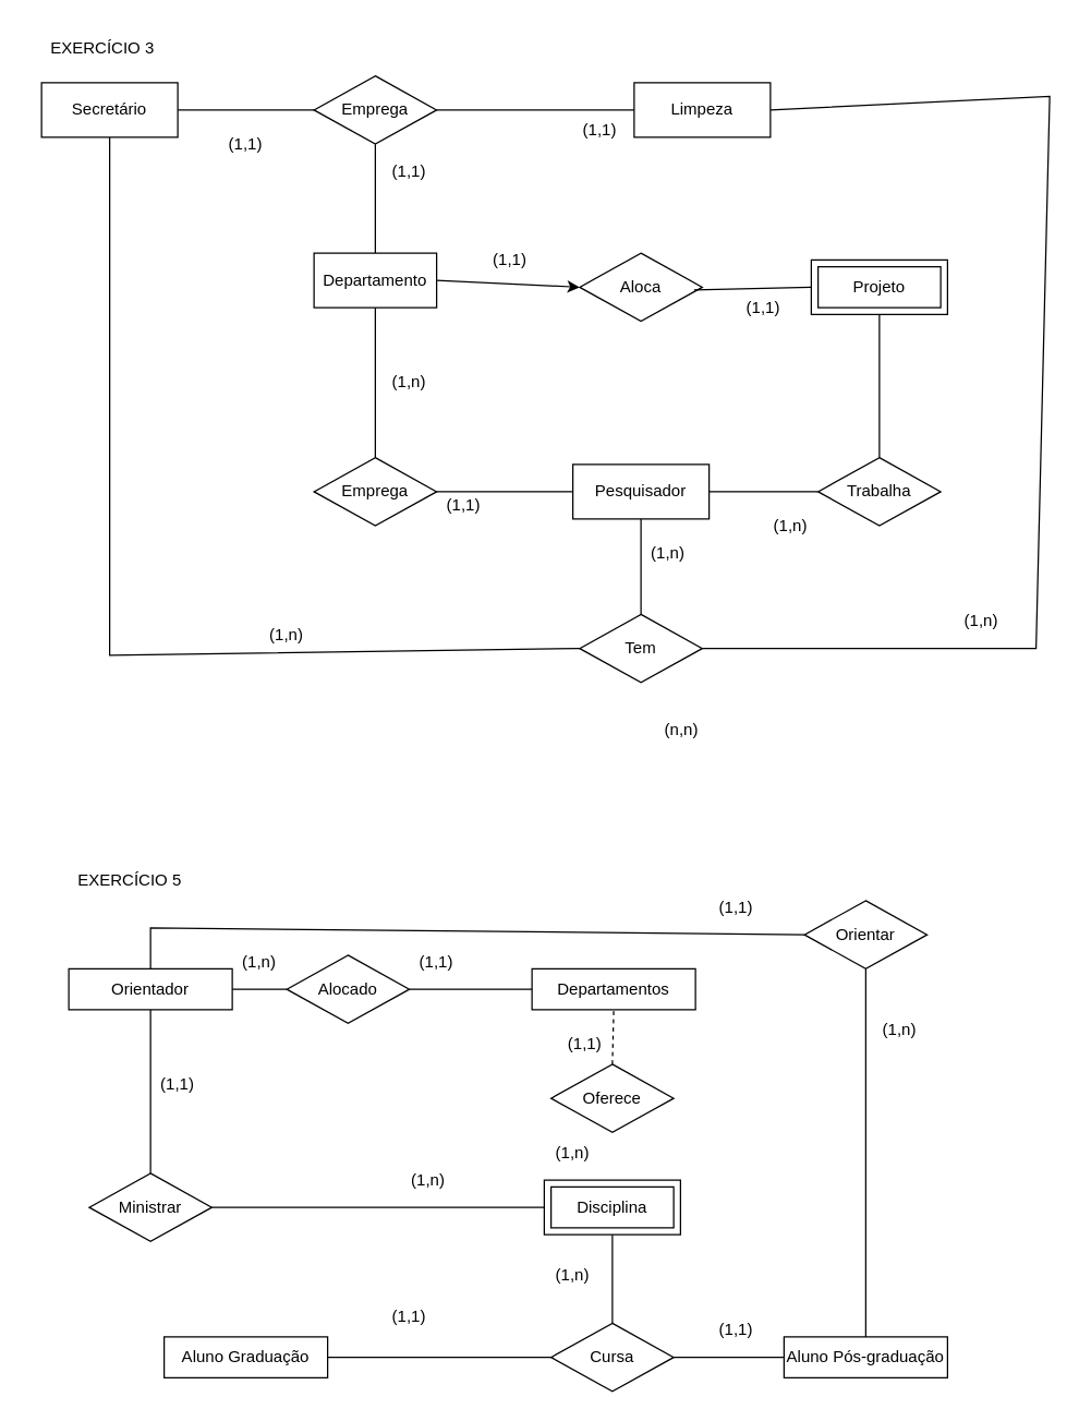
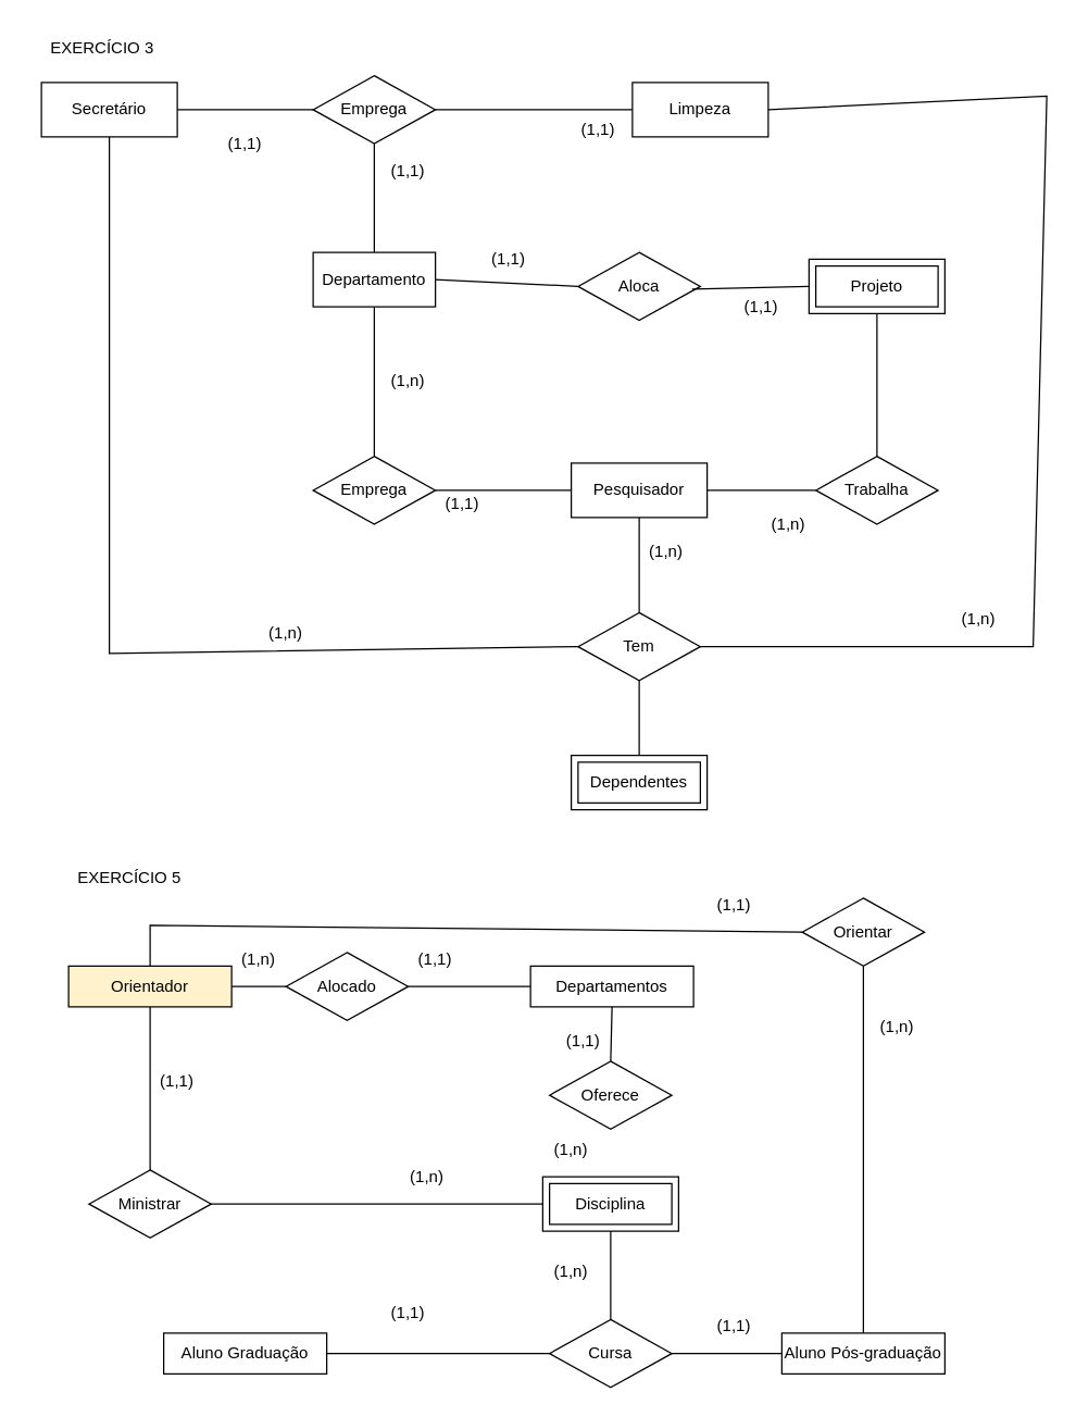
  <mxCell id="0" />
  <mxCell id="1" parent="0" />
  <mxCell id="2" value="EXERCÍCIO 3" style="text;html=1;strokeColor=none;fillColor=none;align=center;verticalAlign=middle;whiteSpace=wrap;rounded=0;" vertex="1" parent="1"><mxGeometry x="20" y="20" width="110" height="30" as="geometry" /></mxCell>
  <mxCell id="3" value="Projeto" style="shape=ext;margin=3;double=1;whiteSpace=wrap;html=1;align=center;" vertex="1" parent="1"><mxGeometry x="595" y="190" width="100" height="40" as="geometry" /></mxCell>
  <mxCell id="4" value="Pesquisador" style="whiteSpace=wrap;html=1;align=center;" vertex="1" parent="1"><mxGeometry x="420" y="340" width="100" height="40" as="geometry" /></mxCell>
  <mxCell id="5" value="Secretário" style="whiteSpace=wrap;html=1;align=center;" vertex="1" parent="1"><mxGeometry x="30" y="60" width="100" height="40" as="geometry" /></mxCell>
  <mxCell id="6" value="Limpeza" style="whiteSpace=wrap;html=1;align=center;" vertex="1" parent="1"><mxGeometry x="465" y="60" width="100" height="40" as="geometry" /></mxCell>
  <mxCell id="7" value="Emprega" style="shape=rhombus;perimeter=rhombusPerimeter;whiteSpace=wrap;html=1;align=center;" vertex="1" parent="1"><mxGeometry x="230" y="55" width="90" height="50" as="geometry" /></mxCell>
  <mxCell id="8" value="Trabalha" style="shape=rhombus;perimeter=rhombusPerimeter;whiteSpace=wrap;html=1;align=center;" vertex="1" parent="1"><mxGeometry x="600" y="335" width="90" height="50" as="geometry" /></mxCell>
  <mxCell id="9" value="" style="endArrow=none;html=1;rounded=0;exitX=1;exitY=0.5;exitDx=0;exitDy=0;entryX=0;entryY=0.5;entryDx=0;entryDy=0;" edge="1" parent="1" source="5" target="7"><mxGeometry relative="1" as="geometry"><mxPoint x="320" y="210" as="sourcePoint" /><mxPoint x="250" y="80" as="targetPoint" /></mxGeometry></mxCell>
  <mxCell id="10" value="" style="endArrow=none;html=1;rounded=0;entryX=0;entryY=0.5;entryDx=0;entryDy=0;exitX=1;exitY=0.5;exitDx=0;exitDy=0;" edge="1" parent="1" source="7" target="6"><mxGeometry relative="1" as="geometry"><mxPoint x="400" y="80" as="sourcePoint" /><mxPoint x="480" y="210" as="targetPoint" /></mxGeometry></mxCell>
  <mxCell id="11" value="" style="endArrow=none;html=1;rounded=0;entryX=0.5;entryY=1;entryDx=0;entryDy=0;exitX=0.5;exitY=0;exitDx=0;exitDy=0;" edge="1" parent="1" source="25" target="7"><mxGeometry relative="1" as="geometry"><mxPoint x="355" y="200" as="sourcePoint" /><mxPoint x="355" y="101.99" as="targetPoint" /></mxGeometry></mxCell>
  <mxCell id="12" value="" style="endArrow=none;html=1;rounded=0;exitX=0.5;exitY=1;exitDx=0;exitDy=0;entryX=0.5;entryY=0;entryDx=0;entryDy=0;" edge="1" parent="1" source="25" target="18"><mxGeometry relative="1" as="geometry"><mxPoint x="355" y="240" as="sourcePoint" /><mxPoint x="470" y="220" as="targetPoint" /></mxGeometry></mxCell>
  <mxCell id="13" value="" style="endArrow=none;html=1;rounded=0;exitX=0.5;exitY=1;exitDx=0;exitDy=0;entryX=0.5;entryY=0;entryDx=0;entryDy=0;" edge="1" parent="1" source="3" target="8"><mxGeometry relative="1" as="geometry"><mxPoint x="320" y="210" as="sourcePoint" /><mxPoint x="480" y="210" as="targetPoint" /></mxGeometry></mxCell>
  <mxCell id="14" value="" style="endArrow=none;html=1;rounded=0;exitX=0;exitY=0.5;exitDx=0;exitDy=0;entryX=1;entryY=0.5;entryDx=0;entryDy=0;" edge="1" parent="1" source="8" target="4"><mxGeometry relative="1" as="geometry"><mxPoint x="320" y="310" as="sourcePoint" /><mxPoint x="480" y="310" as="targetPoint" /></mxGeometry></mxCell>
  <mxCell id="15" value="(1,1)" style="text;html=1;strokeColor=none;fillColor=none;align=center;verticalAlign=middle;whiteSpace=wrap;rounded=0;" vertex="1" parent="1"><mxGeometry x="150" y="90" width="60" height="30" as="geometry" /></mxCell>
  <mxCell id="16" value="(1,1)" style="text;html=1;strokeColor=none;fillColor=none;align=center;verticalAlign=middle;whiteSpace=wrap;rounded=0;" vertex="1" parent="1"><mxGeometry x="410" y="80" width="60" height="30" as="geometry" /></mxCell>
  <mxCell id="17" value="EXERCÍCIO 5" style="text;html=1;strokeColor=none;fillColor=none;align=center;verticalAlign=middle;whiteSpace=wrap;rounded=0;" vertex="1" parent="1"><mxGeometry x="40" y="630" width="110" height="30" as="geometry" /></mxCell>
  <mxCell id="18" value="Emprega" style="shape=rhombus;perimeter=rhombusPerimeter;whiteSpace=wrap;html=1;align=center;" vertex="1" parent="1"><mxGeometry x="230" y="335" width="90" height="50" as="geometry" /></mxCell>
  <mxCell id="19" value="" style="endArrow=none;html=1;rounded=0;exitX=0;exitY=0.5;exitDx=0;exitDy=0;entryX=1;entryY=0.5;entryDx=0;entryDy=0;" edge="1" parent="1" source="4" target="18"><mxGeometry relative="1" as="geometry"><mxPoint x="635" y="395" as="sourcePoint" /><mxPoint x="600" y="360" as="targetPoint" /></mxGeometry></mxCell>
+ <mxCell id="20" value="Dependentes" style="shape=ext;margin=3;double=1;whiteSpace=wrap;html=1;align=center;" vertex="1" parent="1"><mxGeometry x="420" y="555" width="100" height="40" as="geometry" /></mxCell>
  <mxCell id="21" value="(1,n)" style="text;html=1;strokeColor=none;fillColor=none;align=center;verticalAlign=middle;whiteSpace=wrap;rounded=0;" vertex="1" parent="1"><mxGeometry x="270" y="265" width="60" height="30" as="geometry" /></mxCell>
  <mxCell id="22" value="(1,1)" style="text;html=1;strokeColor=none;fillColor=none;align=center;verticalAlign=middle;whiteSpace=wrap;rounded=0;" vertex="1" parent="1"><mxGeometry x="270" y="110" width="60" height="30" as="geometry" /></mxCell>
  <mxCell id="23" value="(1,1)" style="text;html=1;strokeColor=none;fillColor=none;align=center;verticalAlign=middle;whiteSpace=wrap;rounded=0;" vertex="1" parent="1"><mxGeometry x="310" y="355" width="60" height="30" as="geometry" /></mxCell>
  <mxCell id="24" value="(1,n)" style="text;html=1;strokeColor=none;fillColor=none;align=center;verticalAlign=middle;whiteSpace=wrap;rounded=0;" vertex="1" parent="1"><mxGeometry x="550" y="370" width="60" height="30" as="geometry" /></mxCell>
  <mxCell id="25" value="Departamento" style="rounded=0;whiteSpace=wrap;html=1;" vertex="1" parent="1"><mxGeometry x="230" y="185" width="90" height="40" as="geometry" /></mxCell>
  <mxCell id="26" value="Aloca" style="shape=rhombus;perimeter=rhombusPerimeter;whiteSpace=wrap;html=1;align=center;" vertex="1" parent="1"><mxGeometry x="425" y="185" width="90" height="50" as="geometry" /></mxCell>
- <mxCell id="27" value="" style="endArrow=classic;html=1;rounded=0;exitX=1;exitY=0.5;exitDx=0;exitDy=0;entryX=0;entryY=0.5;entryDx=0;entryDy=0;" edge="1" parent="1" source="25" target="26"><mxGeometry relative="1" as="geometry"><mxPoint x="320" y="250" as="sourcePoint" /><mxPoint x="480" y="250" as="targetPoint" /></mxGeometry></mxCell>
+ <mxCell id="27" value="" style="endArrow=none;html=1;rounded=0;exitX=1;exitY=0.5;exitDx=0;exitDy=0;entryX=0;entryY=0.5;entryDx=0;entryDy=0;" edge="1" parent="1" source="25" target="26"><mxGeometry relative="1" as="geometry"><mxPoint x="320" y="250" as="sourcePoint" /><mxPoint x="480" y="250" as="targetPoint" /></mxGeometry></mxCell>
  <mxCell id="28" value="" style="endArrow=none;html=1;rounded=0;exitX=0.933;exitY=0.54;exitDx=0;exitDy=0;exitPerimeter=0;entryX=0;entryY=0.5;entryDx=0;entryDy=0;" edge="1" parent="1" source="26" target="3"><mxGeometry relative="1" as="geometry"><mxPoint x="320" y="250" as="sourcePoint" /><mxPoint x="480" y="250" as="targetPoint" /></mxGeometry></mxCell>
  <mxCell id="29" value="(1,1)" style="text;html=1;strokeColor=none;fillColor=none;align=center;verticalAlign=middle;whiteSpace=wrap;rounded=0;" vertex="1" parent="1"><mxGeometry x="343.5" y="180" width="60" height="20" as="geometry" /></mxCell>
  <mxCell id="30" value="(1,1)" style="text;html=1;strokeColor=none;fillColor=none;align=center;verticalAlign=middle;whiteSpace=wrap;rounded=0;" vertex="1" parent="1"><mxGeometry x="530" y="210" width="60" height="30" as="geometry" /></mxCell>
  <mxCell id="31" value="Tem" style="shape=rhombus;perimeter=rhombusPerimeter;whiteSpace=wrap;html=1;align=center;" vertex="1" parent="1"><mxGeometry x="425" y="450" width="90" height="50" as="geometry" /></mxCell>
+ <mxCell id="32" value="" style="endArrow=none;html=1;rounded=0;exitX=0.5;exitY=1;exitDx=0;exitDy=0;entryX=0.5;entryY=0;entryDx=0;entryDy=0;" edge="1" parent="1" source="31" target="20"><mxGeometry relative="1" as="geometry"><mxPoint x="320" y="390" as="sourcePoint" /><mxPoint x="480" y="390" as="targetPoint" /></mxGeometry></mxCell>
  <mxCell id="33" value="" style="endArrow=none;html=1;rounded=0;exitX=0.5;exitY=0;exitDx=0;exitDy=0;entryX=0.5;entryY=1;entryDx=0;entryDy=0;" edge="1" parent="1" source="31" target="4"><mxGeometry relative="1" as="geometry"><mxPoint x="320" y="390" as="sourcePoint" /><mxPoint x="480" y="390" as="targetPoint" /></mxGeometry></mxCell>
  <mxCell id="34" value="" style="endArrow=none;html=1;rounded=0;exitX=0.5;exitY=1;exitDx=0;exitDy=0;entryX=0;entryY=0.5;entryDx=0;entryDy=0;" edge="1" parent="1" source="5" target="31"><mxGeometry relative="1" as="geometry"><mxPoint x="80" y="230" as="sourcePoint" /><mxPoint x="420" y="470" as="targetPoint" /><Array as="points"><mxPoint x="80" y="480" /></Array></mxGeometry></mxCell>
  <mxCell id="35" value="" style="endArrow=none;html=1;rounded=0;exitX=1;exitY=0.5;exitDx=0;exitDy=0;entryX=1;entryY=0.5;entryDx=0;entryDy=0;" edge="1" parent="1" source="31" target="6"><mxGeometry relative="1" as="geometry"><mxPoint x="320" y="370" as="sourcePoint" /><mxPoint x="750" y="80" as="targetPoint" /><Array as="points"><mxPoint x="760" y="475" /><mxPoint x="770" y="70" /></Array></mxGeometry></mxCell>
  <mxCell id="36" value="(1,n)" style="text;html=1;strokeColor=none;fillColor=none;align=center;verticalAlign=middle;whiteSpace=wrap;rounded=0;" vertex="1" parent="1"><mxGeometry x="180" y="450" width="60" height="30" as="geometry" /></mxCell>
  <mxCell id="37" value="(1,n)" style="text;html=1;strokeColor=none;fillColor=none;align=center;verticalAlign=middle;whiteSpace=wrap;rounded=0;" vertex="1" parent="1"><mxGeometry x="690" y="440" width="60" height="30" as="geometry" /></mxCell>
  <mxCell id="38" value="(1,n)" style="text;html=1;strokeColor=none;fillColor=none;align=center;verticalAlign=middle;whiteSpace=wrap;rounded=0;" vertex="1" parent="1"><mxGeometry x="460" y="390" width="60" height="30" as="geometry" /></mxCell>
- <mxCell id="39" value="(n,n)" style="text;html=1;strokeColor=none;fillColor=none;align=center;verticalAlign=middle;whiteSpace=wrap;rounded=0;" vertex="1" parent="1"><mxGeometry x="470" y="520" width="60" height="30" as="geometry" /></mxCell>
  <mxCell id="40" value="Departamentos" style="rounded=0;whiteSpace=wrap;html=1;" vertex="1" parent="1"><mxGeometry x="390" y="710" width="120" height="30" as="geometry" /></mxCell>
- <mxCell id="41" value="Orientador" style="rounded=0;whiteSpace=wrap;html=1;" vertex="1" parent="1"><mxGeometry x="50" y="710" width="120" height="30" as="geometry" /></mxCell>
+ <mxCell id="41" value="Orientador" style="rounded=0;whiteSpace=wrap;html=1;fillColor=#fff2cc;" vertex="1" parent="1"><mxGeometry x="50" y="710" width="120" height="30" as="geometry" /></mxCell>
  <mxCell id="42" value="Aluno Graduação" style="rounded=0;whiteSpace=wrap;html=1;" vertex="1" parent="1"><mxGeometry x="120" y="980" width="120" height="30" as="geometry" /></mxCell>
  <mxCell id="43" value="Aluno Pós-graduação" style="rounded=0;whiteSpace=wrap;html=1;" vertex="1" parent="1"><mxGeometry x="575" y="980" width="120" height="30" as="geometry" /></mxCell>
  <mxCell id="44" value="Oferece" style="rhombus;whiteSpace=wrap;html=1;" vertex="1" parent="1"><mxGeometry x="404" y="780" width="90" height="50" as="geometry" /></mxCell>
- <mxCell id="45" value="" style="endArrow=none;html=1;rounded=0;exitX=0.5;exitY=0;exitDx=0;exitDy=0;entryX=0.5;entryY=1;entryDx=0;entryDy=0;dashed=1;" edge="1" parent="1" source="44" target="40"><mxGeometry relative="1" as="geometry"><mxPoint x="340" y="880" as="sourcePoint" /><mxPoint x="500" y="880" as="targetPoint" /></mxGeometry></mxCell>
+ <mxCell id="45" value="" style="endArrow=none;html=1;rounded=0;exitX=0.5;exitY=0;exitDx=0;exitDy=0;entryX=0.5;entryY=1;entryDx=0;entryDy=0;" edge="1" parent="1" source="44" target="40"><mxGeometry relative="1" as="geometry"><mxPoint x="340" y="880" as="sourcePoint" /><mxPoint x="500" y="880" as="targetPoint" /></mxGeometry></mxCell>
  <mxCell id="46" value="(1,n)" style="text;html=1;strokeColor=none;fillColor=none;align=center;verticalAlign=middle;whiteSpace=wrap;rounded=0;" vertex="1" parent="1"><mxGeometry x="160" y="690" width="60" height="30" as="geometry" /></mxCell>
  <mxCell id="47" value="(1,1)" style="text;html=1;strokeColor=none;fillColor=none;align=center;verticalAlign=middle;whiteSpace=wrap;rounded=0;" vertex="1" parent="1"><mxGeometry x="290" y="690" width="60" height="30" as="geometry" /></mxCell>
  <mxCell id="48" value="Alocado" style="rhombus;whiteSpace=wrap;html=1;" vertex="1" parent="1"><mxGeometry x="210" y="700" width="90" height="50" as="geometry" /></mxCell>
  <mxCell id="49" value="Disciplina" style="shape=ext;margin=3;double=1;whiteSpace=wrap;html=1;align=center;" vertex="1" parent="1"><mxGeometry x="399" y="865" width="100" height="40" as="geometry" /></mxCell>
  <mxCell id="50" value="" style="endArrow=none;html=1;rounded=0;exitX=1;exitY=0.5;exitDx=0;exitDy=0;entryX=0;entryY=0.5;entryDx=0;entryDy=0;" edge="1" parent="1" source="48" target="40"><mxGeometry relative="1" as="geometry"><mxPoint x="290" y="730" as="sourcePoint" /><mxPoint x="500" y="880" as="targetPoint" /></mxGeometry></mxCell>
  <mxCell id="51" value="" style="endArrow=none;html=1;rounded=0;exitX=1;exitY=0.5;exitDx=0;exitDy=0;entryX=0;entryY=0.5;entryDx=0;entryDy=0;" edge="1" parent="1" source="41" target="48"><mxGeometry relative="1" as="geometry"><mxPoint x="340" y="880" as="sourcePoint" /><mxPoint x="500" y="880" as="targetPoint" /></mxGeometry></mxCell>
  <mxCell id="52" value="Ministrar" style="rhombus;whiteSpace=wrap;html=1;" vertex="1" parent="1"><mxGeometry x="65" y="860" width="90" height="50" as="geometry" /></mxCell>
  <mxCell id="53" value="" style="endArrow=none;html=1;rounded=0;exitX=0.5;exitY=1;exitDx=0;exitDy=0;entryX=0.5;entryY=0;entryDx=0;entryDy=0;" edge="1" parent="1" source="41" target="52"><mxGeometry relative="1" as="geometry"><mxPoint x="340" y="880" as="sourcePoint" /><mxPoint x="500" y="880" as="targetPoint" /></mxGeometry></mxCell>
  <mxCell id="54" value="" style="endArrow=none;html=1;rounded=0;exitX=1;exitY=0.5;exitDx=0;exitDy=0;entryX=0;entryY=0.5;entryDx=0;entryDy=0;" edge="1" parent="1" source="52" target="49"><mxGeometry relative="1" as="geometry"><mxPoint x="340" y="880" as="sourcePoint" /><mxPoint x="500" y="880" as="targetPoint" /></mxGeometry></mxCell>
  <mxCell id="55" value="(1,1)" style="text;html=1;strokeColor=none;fillColor=none;align=center;verticalAlign=middle;whiteSpace=wrap;rounded=0;" vertex="1" parent="1"><mxGeometry x="399" y="750" width="60" height="30" as="geometry" /></mxCell>
  <mxCell id="56" value="(1,1)" style="text;html=1;strokeColor=none;fillColor=none;align=center;verticalAlign=middle;whiteSpace=wrap;rounded=0;" vertex="1" parent="1"><mxGeometry x="100" y="780" width="60" height="30" as="geometry" /></mxCell>
  <mxCell id="57" value="(1,n)" style="text;html=1;strokeColor=none;fillColor=none;align=center;verticalAlign=middle;whiteSpace=wrap;rounded=0;" vertex="1" parent="1"><mxGeometry x="283.5" y="850" width="60" height="30" as="geometry" /></mxCell>
  <mxCell id="58" value="Cursa" style="rhombus;whiteSpace=wrap;html=1;" vertex="1" parent="1"><mxGeometry x="404" y="970" width="90" height="50" as="geometry" /></mxCell>
  <mxCell id="59" value="" style="endArrow=none;html=1;rounded=0;exitX=0.5;exitY=1;exitDx=0;exitDy=0;entryX=0.5;entryY=0;entryDx=0;entryDy=0;" edge="1" parent="1" source="49" target="58"><mxGeometry relative="1" as="geometry"><mxPoint x="340" y="880" as="sourcePoint" /><mxPoint x="500" y="880" as="targetPoint" /></mxGeometry></mxCell>
  <mxCell id="60" value="" style="endArrow=none;html=1;rounded=0;exitX=1;exitY=0.5;exitDx=0;exitDy=0;entryX=0;entryY=0.5;entryDx=0;entryDy=0;" edge="1" parent="1" source="58" target="43"><mxGeometry relative="1" as="geometry"><mxPoint x="340" y="880" as="sourcePoint" /><mxPoint x="500" y="880" as="targetPoint" /></mxGeometry></mxCell>
  <mxCell id="61" value="" style="endArrow=none;html=1;rounded=0;entryX=0;entryY=0.5;entryDx=0;entryDy=0;exitX=1;exitY=0.5;exitDx=0;exitDy=0;" edge="1" parent="1" source="42" target="58"><mxGeometry relative="1" as="geometry"><mxPoint x="340" y="880" as="sourcePoint" /><mxPoint x="500" y="880" as="targetPoint" /></mxGeometry></mxCell>
  <mxCell id="62" value="Orientar" style="rhombus;whiteSpace=wrap;html=1;" vertex="1" parent="1"><mxGeometry x="590" y="660" width="90" height="50" as="geometry" /></mxCell>
  <mxCell id="63" value="" style="endArrow=none;html=1;rounded=0;entryX=0;entryY=0.5;entryDx=0;entryDy=0;exitX=0.5;exitY=0;exitDx=0;exitDy=0;" edge="1" parent="1" source="41" target="62"><mxGeometry relative="1" as="geometry"><mxPoint x="150" y="700" as="sourcePoint" /><mxPoint x="520" y="670" as="targetPoint" /><Array as="points"><mxPoint x="110" y="680" /></Array></mxGeometry></mxCell>
  <mxCell id="64" value="" style="endArrow=none;html=1;rounded=0;exitX=0.5;exitY=1;exitDx=0;exitDy=0;entryX=0.5;entryY=0;entryDx=0;entryDy=0;" edge="1" parent="1" source="62" target="43"><mxGeometry relative="1" as="geometry"><mxPoint x="340" y="860" as="sourcePoint" /><mxPoint x="500" y="860" as="targetPoint" /></mxGeometry></mxCell>
  <mxCell id="65" value="(1,1)" style="text;html=1;strokeColor=none;fillColor=none;align=center;verticalAlign=middle;whiteSpace=wrap;rounded=0;" vertex="1" parent="1"><mxGeometry x="510" y="650" width="60" height="30" as="geometry" /></mxCell>
  <mxCell id="66" value="(1,n)" style="text;html=1;strokeColor=none;fillColor=none;align=center;verticalAlign=middle;whiteSpace=wrap;rounded=0;" vertex="1" parent="1"><mxGeometry x="630" y="740" width="60" height="30" as="geometry" /></mxCell>
  <mxCell id="67" value="(1,1)" style="text;html=1;strokeColor=none;fillColor=none;align=center;verticalAlign=middle;whiteSpace=wrap;rounded=0;" vertex="1" parent="1"><mxGeometry x="270" y="950" width="60" height="30" as="geometry" /></mxCell>
  <mxCell id="68" value="(1,n)" style="text;html=1;strokeColor=none;fillColor=none;align=center;verticalAlign=middle;whiteSpace=wrap;rounded=0;" vertex="1" parent="1"><mxGeometry x="390" y="920" width="60" height="30" as="geometry" /></mxCell>
  <mxCell id="69" value="(1,1)" style="text;html=1;strokeColor=none;fillColor=none;align=center;verticalAlign=middle;whiteSpace=wrap;rounded=0;" vertex="1" parent="1"><mxGeometry x="510" y="960" width="60" height="30" as="geometry" /></mxCell>
  <mxCell id="70" value="(1,n)" style="text;html=1;strokeColor=none;fillColor=none;align=center;verticalAlign=middle;whiteSpace=wrap;rounded=0;" vertex="1" parent="1"><mxGeometry x="390" y="830" width="60" height="30" as="geometry" /></mxCell>
